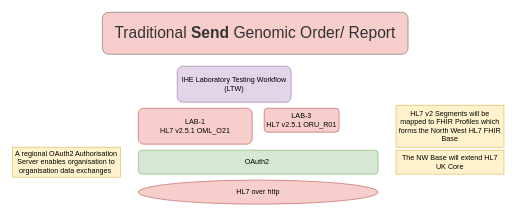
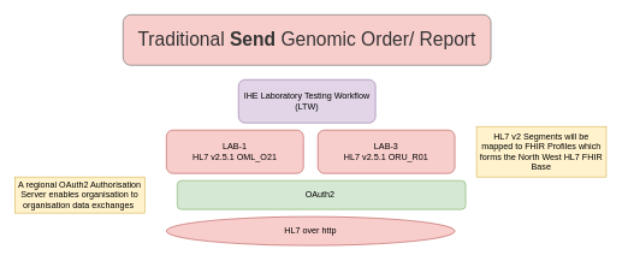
  <mxCell id="0" />
  <mxCell id="1" parent="0" />
  <mxCell id="2" value="&lt;span style=&quot;font-size: 26px;&quot;&gt;Traditional &lt;b&gt;Send&lt;/b&gt; Genomic Order/ Report&lt;/span&gt;" style="rounded=1;whiteSpace=wrap;html=1;fillColor=#f8cecc;fontColor=#333333;strokeColor=#666666;" vertex="1" parent="1"><mxGeometry x="170" y="20" width="510" height="70" as="geometry" /></mxCell>
- <mxCell id="3" value="IHE Laboratory Testing Workflow (LTW)" style="rounded=1;whiteSpace=wrap;html=1;fillColor=#e1d5e7;strokeColor=#9673a6;" vertex="1" parent="1"><mxGeometry x="295" y="110" width="190" height="60" as="geometry" /></mxCell>
+ <mxCell id="3" value="IHE Laboratory Testing Workflow (LTW)" style="rounded=1;whiteSpace=wrap;html=1;fillColor=#e1d5e7;strokeColor=#9673a6;" vertex="1" parent="1"><mxGeometry x="330" y="110" width="190" height="60" as="geometry" /></mxCell>
  <mxCell id="4" value="LAB-1&lt;br&gt;HL7 v2.5.1 OML_O21" style="rounded=1;whiteSpace=wrap;html=1;fillColor=#f8cecc;strokeColor=#b85450;" vertex="1" parent="1"><mxGeometry x="230" y="180" width="190" height="60" as="geometry" /></mxCell>
- <mxCell id="5" value="LAB-3&lt;br&gt;HL7 v2.5.1 ORU_R01" style="rounded=1;whiteSpace=wrap;html=1;fillColor=#f8cecc;strokeColor=#b85450;" vertex="1" parent="1"><mxGeometry x="440" y="180" width="125" height="40" as="geometry" /></mxCell>
- <mxCell id="6" value="OAuth2&amp;nbsp;" style="rounded=1;whiteSpace=wrap;html=1;fillColor=#d5e8d4;strokeColor=#82b366;" vertex="1" parent="1"><mxGeometry x="230" y="250" width="400" height="40" as="geometry" /></mxCell>
+ <mxCell id="5" value="LAB-3&lt;br&gt;HL7 v2.5.1 ORU_R01" style="rounded=1;whiteSpace=wrap;html=1;fillColor=#f8cecc;strokeColor=#b85450;" vertex="1" parent="1"><mxGeometry x="440" y="180" width="190" height="60" as="geometry" /></mxCell>
+ <mxCell id="6" value="OAuth2&amp;nbsp;" style="rounded=1;whiteSpace=wrap;html=1;fillColor=#d5e8d4;strokeColor=#82b366;" vertex="1" parent="1"><mxGeometry x="245" y="250" width="400" height="40" as="geometry" /></mxCell>
  <mxCell id="7" value="HL7 over http" style="ellipse;whiteSpace=wrap;html=1;fillColor=#f8cecc;strokeColor=#b85450;" vertex="1" parent="1"><mxGeometry x="230" y="300" width="400" height="40" as="geometry" /></mxCell>
  <mxCell id="8" value="HL7 v2 Segments will be mapped to FHIR Profiles which forms the North West HL7 FHIR Base" style="rounded=0;whiteSpace=wrap;html=1;fillColor=#fff2cc;strokeColor=#d6b656;" vertex="1" parent="1"><mxGeometry x="660" y="175" width="180" height="70" as="geometry" /></mxCell>
  <mxCell id="9" value="A regional OAuth2 Authorisation Server enables organisation to organisation data exchanges&amp;nbsp;" style="rounded=0;whiteSpace=wrap;html=1;fillColor=#fff2cc;strokeColor=#d6b656;" vertex="1" parent="1"><mxGeometry x="20" y="245" width="180" height="50" as="geometry" /></mxCell>
- <mxCell id="10" value="The NW Base will extend HL7 UK Core" style="rounded=0;whiteSpace=wrap;html=1;fillColor=#fff2cc;strokeColor=#d6b656;" vertex="1" parent="1"><mxGeometry x="660" y="250" width="180" height="40" as="geometry" /></mxCell>
